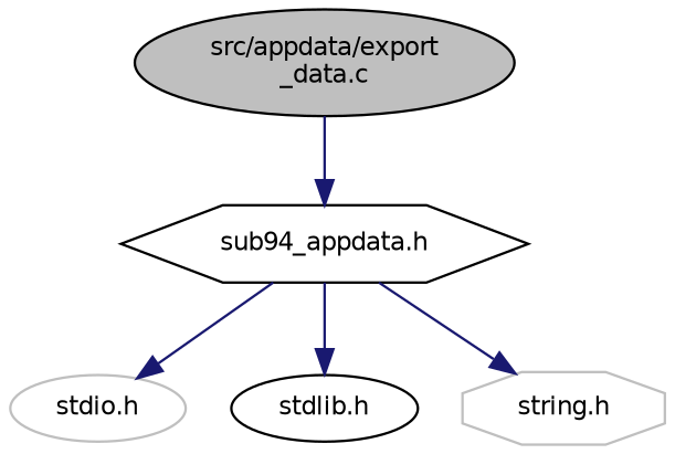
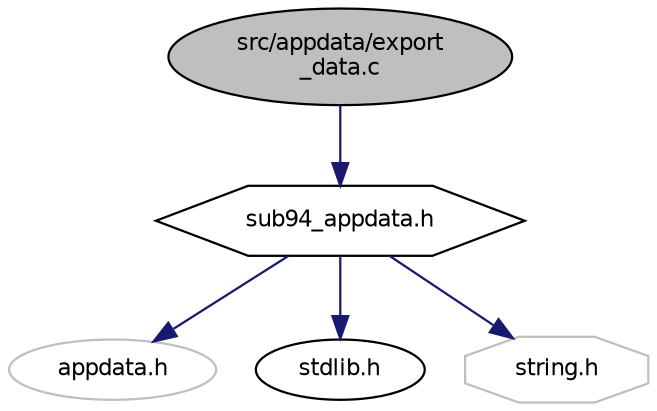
  digraph {
    node [color=black fillcolor=white fontname=Helvetica fontsize=10 shape=ellipse style=filled]
    edge [color=midnightblue fontname=Helvetica fontsize=10 labelfontname=Helvetica labelfontsize=10 style=solid]
    n1 [fillcolor=grey75 fontcolor=black height=0.2 label="src/appdata/export\l_data.c" width=0.4]
    n2 [height=0.2 label="sub94_appdata.h" shape=hexagon width=0.4]
-   n3 [color=grey75 height=0.2 label="stdio.h" width=0.4]
+   n3 [color=grey75 height=0.2 label="appdata.h" width=0.4]
    n4 [height=0.2 label="stdlib.h" width=0.4]
    n5 [color=grey75 height=0.2 label="string.h" shape=octagon width=0.4]
    n1 -> n2
    n2 -> n3
    n2 -> n4
    n2 -> n5
  }
